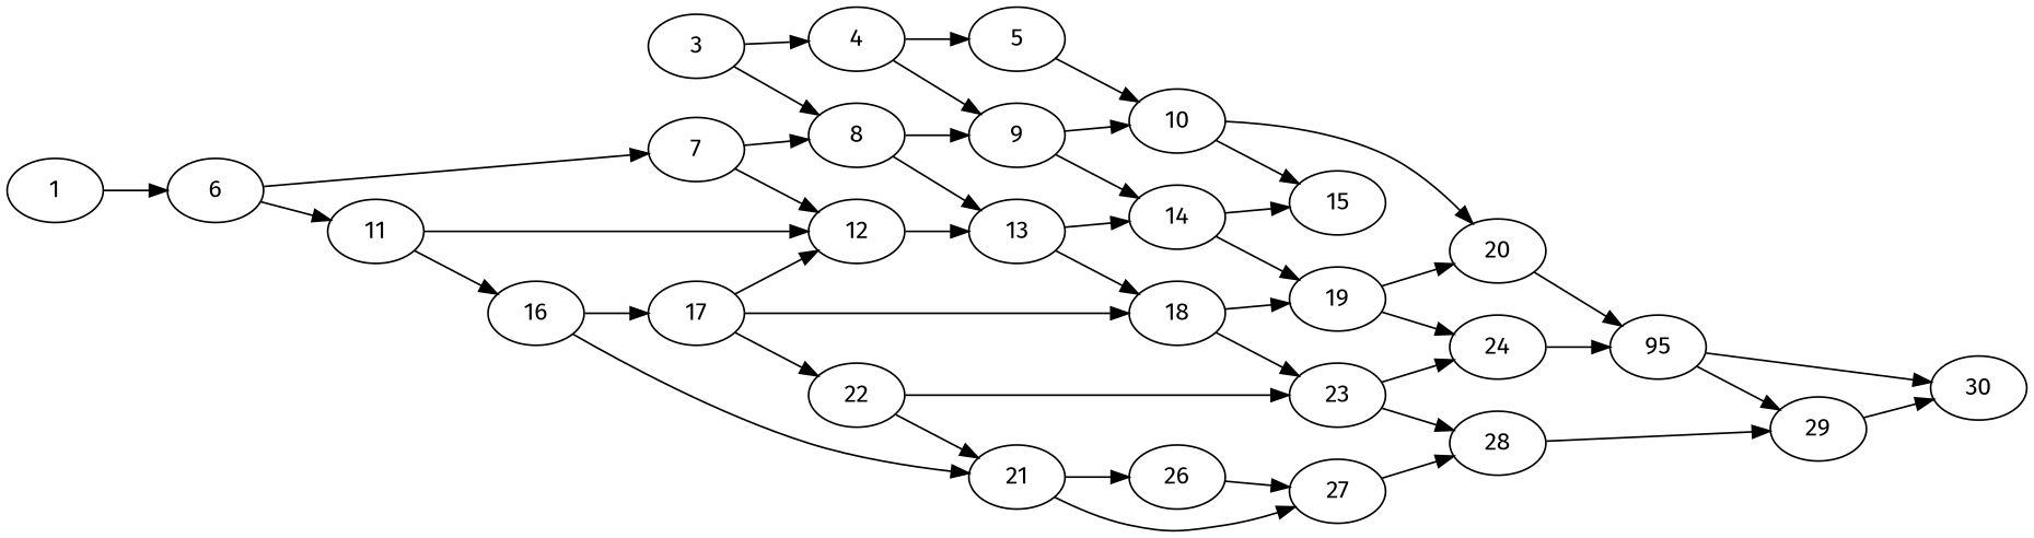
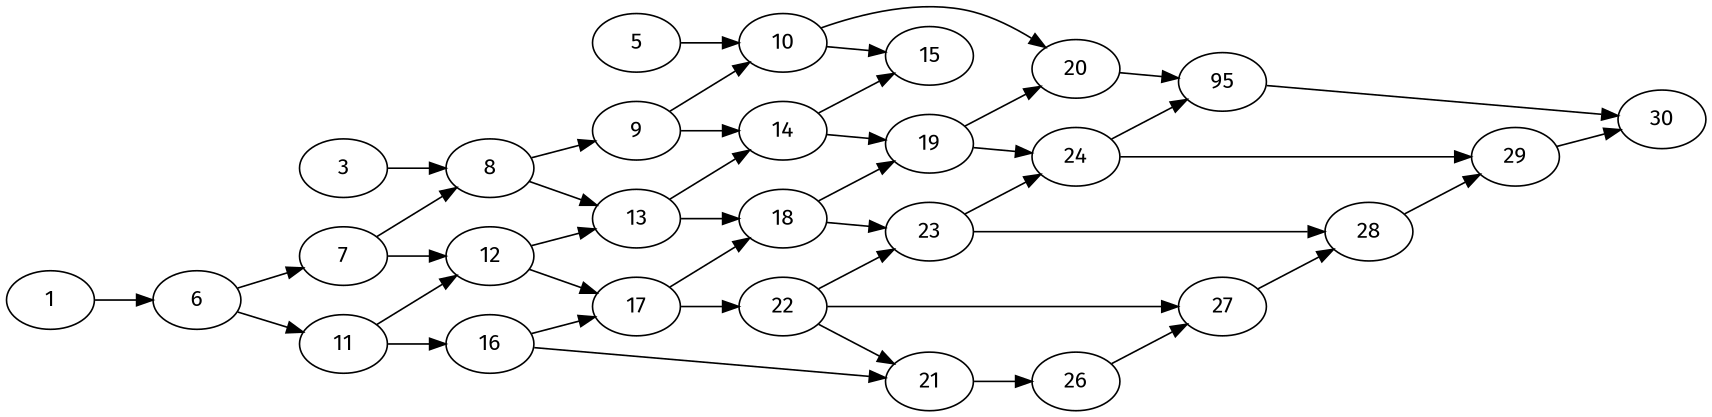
  digraph {
    fontname="Fira Sans"
    rankdir=LR
    node [Processor=0 Weight=129 fontname="Fira Sans"]
    edge [Weight=4 fontname="Fira Sans"]
    1 [Start=0 Weight=96]
    6 [Processor=1 Start=100 Weight=64]
    7 [Start=208]
    11 [Processor=2 Start=168 Weight=96]
    3 [Processor=1 Start=215]
-   4 [Processor=1 Start=344 Weight=145]
    8 [Processor=1 Start=489 Weight=48]
    12 [Start=337]
    16 [Processor=2 Start=264 Weight=32]
    5 [Processor=1 Start=537 Weight=80]
    9 [Processor=2 Start=543 Weight=96]
    13 [Processor=3 Start=545 Weight=32]
    17 [Start=466 Weight=161]
    10 [Processor=2 Start=639 Weight=145]
    14 [Processor=3 Start=689 Weight=32]
    18 [Start=627]
    15 [Processor=3 Start=817 Weight=112]
    20 [Processor=3 Start=929 Weight=64]
    19 [Start=756]
    21 [Processor=3 Start=577 Weight=112]
    22 [Processor=3 Start=721 Weight=96]
    23 [Processor=1 Start=823 Weight=32]
    24 [Start=885 Weight=145]
    n24 [Start=1030 label=95]
    26 [Processor=2 Start=784 Weight=112]
    27 [Processor=2 Start=896 Weight=112]
    28 [Processor=2 Start=1008 Weight=48]
    29 [Processor=2 Start=1056 Weight=80]
    30 [Start=1159 Weight=32]
    1 -> 6
    6 -> 7 [Weight=2]
    6 -> 11
    7 -> 8 [Weight=5]
    7 -> 12 [Weight=8]
    11 -> 12 [Weight=7]
    11 -> 16 [Weight=3]
-   3 -> 4 [Weight=8]
    3 -> 8 [Weight=3]
-   4 -> 5 [Weight=3]
-   4 -> 9 [Weight=9]
    8 -> 9 [Weight=6]
    8 -> 13 [Weight=8]
    12 -> 13 [Weight=2]
-   17 -> 12 [Weight=10]
+   12 -> 17 [Weight=10]
    16 -> 17 [Weight=6]
    16 -> 21
    5 -> 10 [Weight=10]
    9 -> 10
    9 -> 14 [Weight=10]
    13 -> 14 [Weight=10]
    13 -> 18 [Weight=10]
    17 -> 18 [Weight=8]
    17 -> 22
    10 -> 15 [Weight=6]
    10 -> 20 [Weight=9]
    14 -> 15 [Weight=2]
    14 -> 19 [Weight=5]
    18 -> 19 [Weight=2]
    18 -> 23
    20 -> n24 [Weight=8]
    19 -> 20 [Weight=3]
    19 -> 24
    21 -> 26
    22 -> 21 [Weight=10]
    22 -> 23 [Weight=6]
-   21 -> 27 [Weight=10]
+   22 -> 27 [Weight=10]
    23 -> 24 [Weight=2]
    23 -> 28
    24 -> n24 [Weight=6]
-   n24 -> 29 [Weight=3]
+   24 -> 29 [Weight=3]
    n24 -> 30 [Weight=9]
    26 -> 27 [Weight=5]
    27 -> 28 [Weight=3]
    28 -> 29 [Weight=5]
    29 -> 30 [Weight=6]
  }
